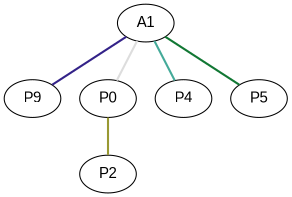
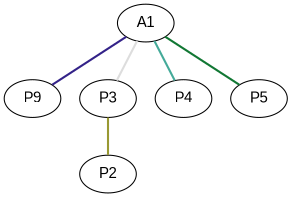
  graph {
    fontname="Liberation Sans"
    rankdir=BT
    node [fontname="Liberation Sans"]
    edge [fontname="Liberation Sans" style=bold]
    n1 [label=P9]
    A1
    P2
-   P3 [label=P0]
+   P3
    P4
    P5
    n1 -- A1 [color="#332288"]
    P2 -- P3 [color="#999933"]
    P3 -- A1 [color="#DDDDDD"]
    P4 -- A1 [color="#44AA99"]
    P5 -- A1 [color="#117733"]
  }
